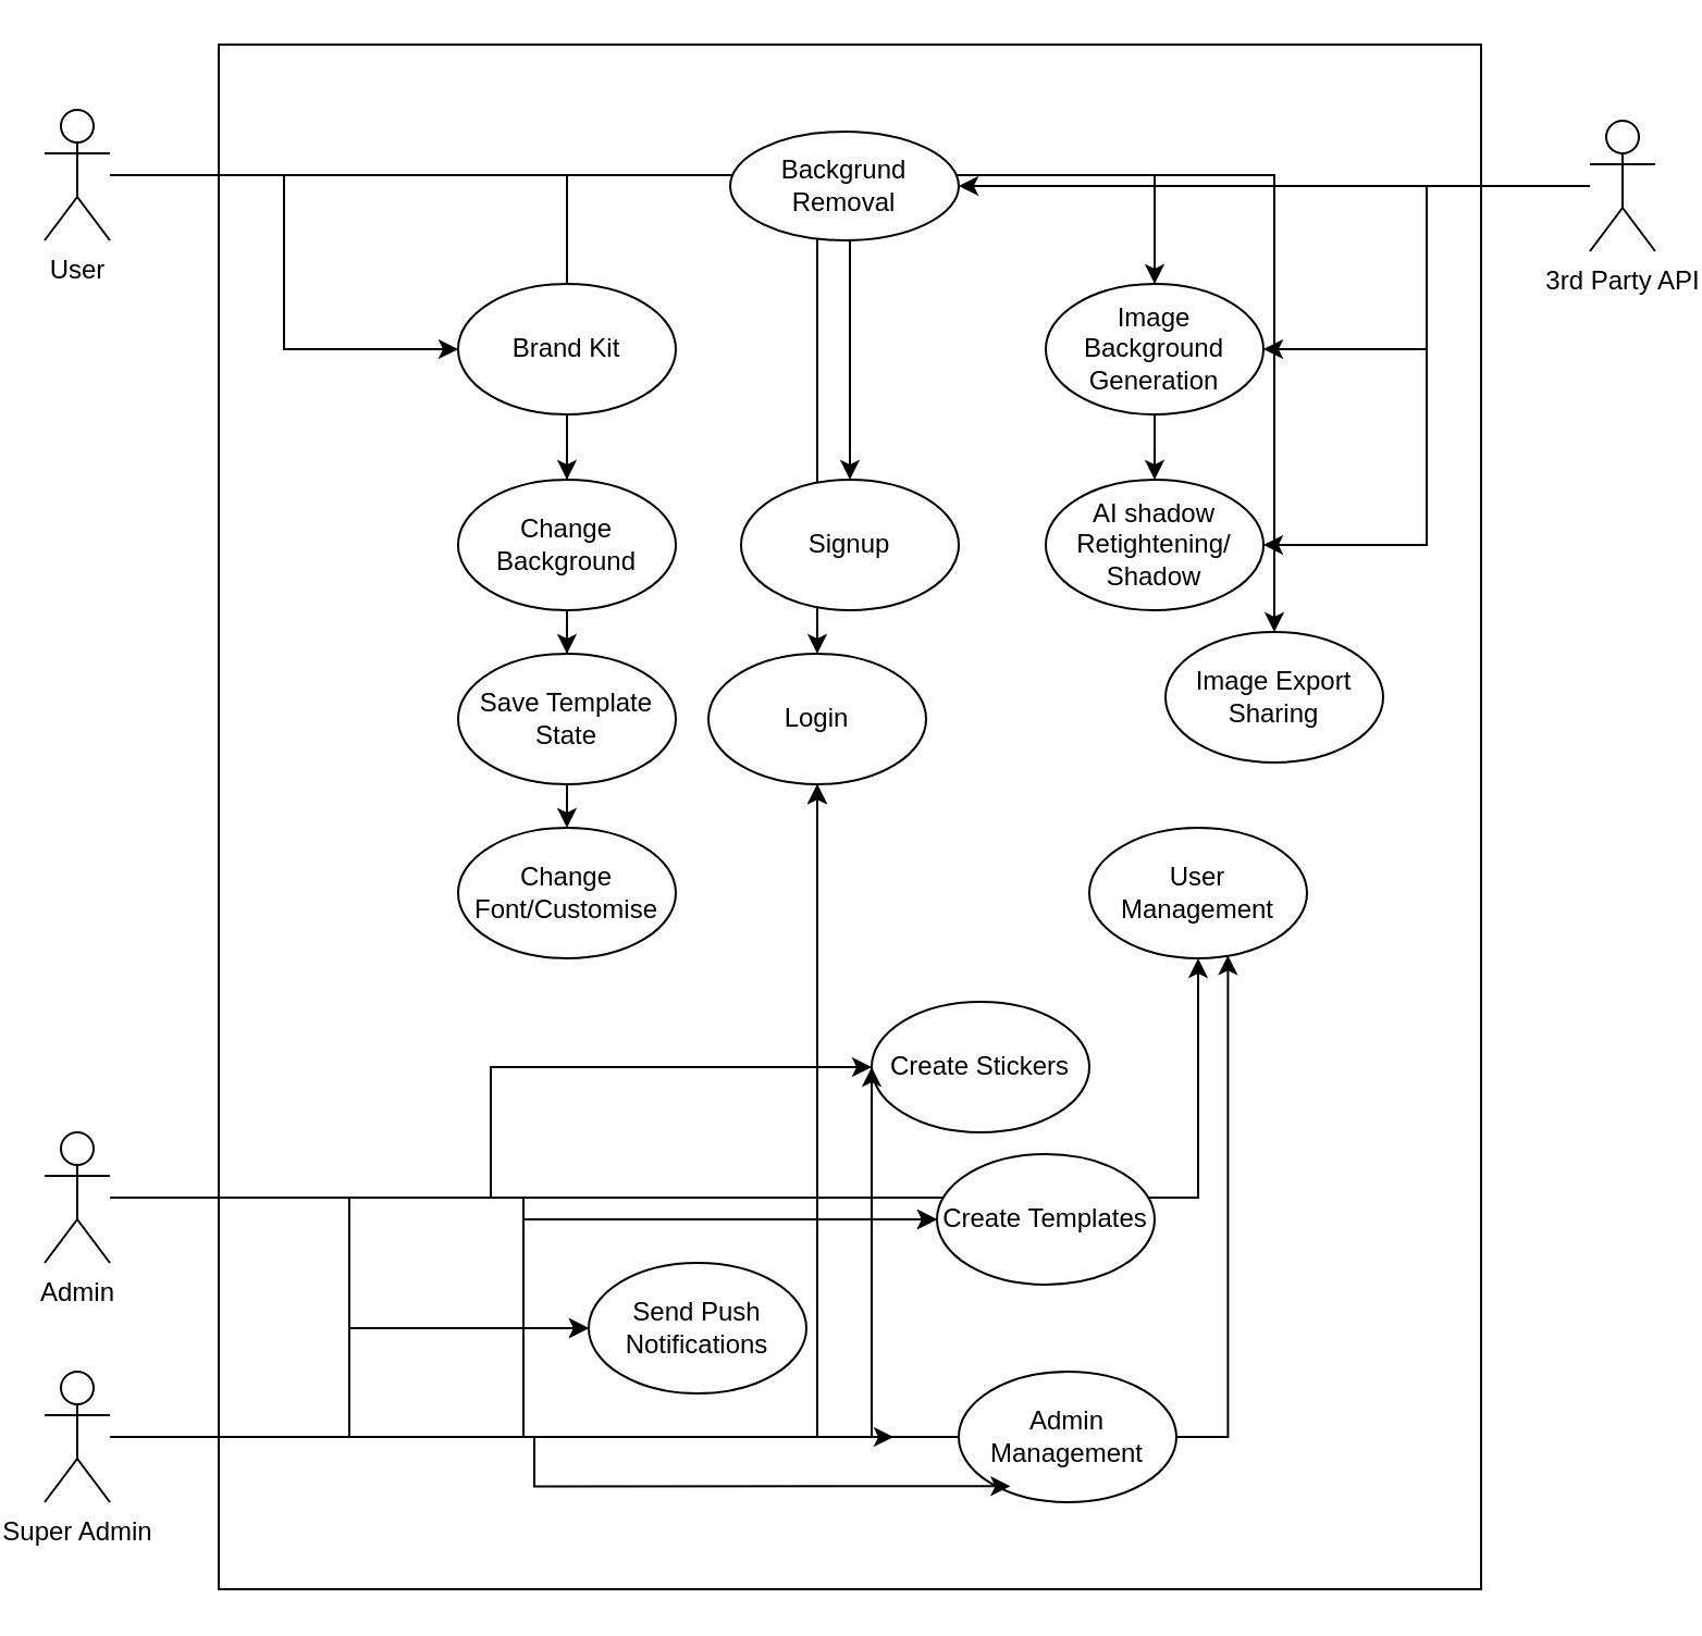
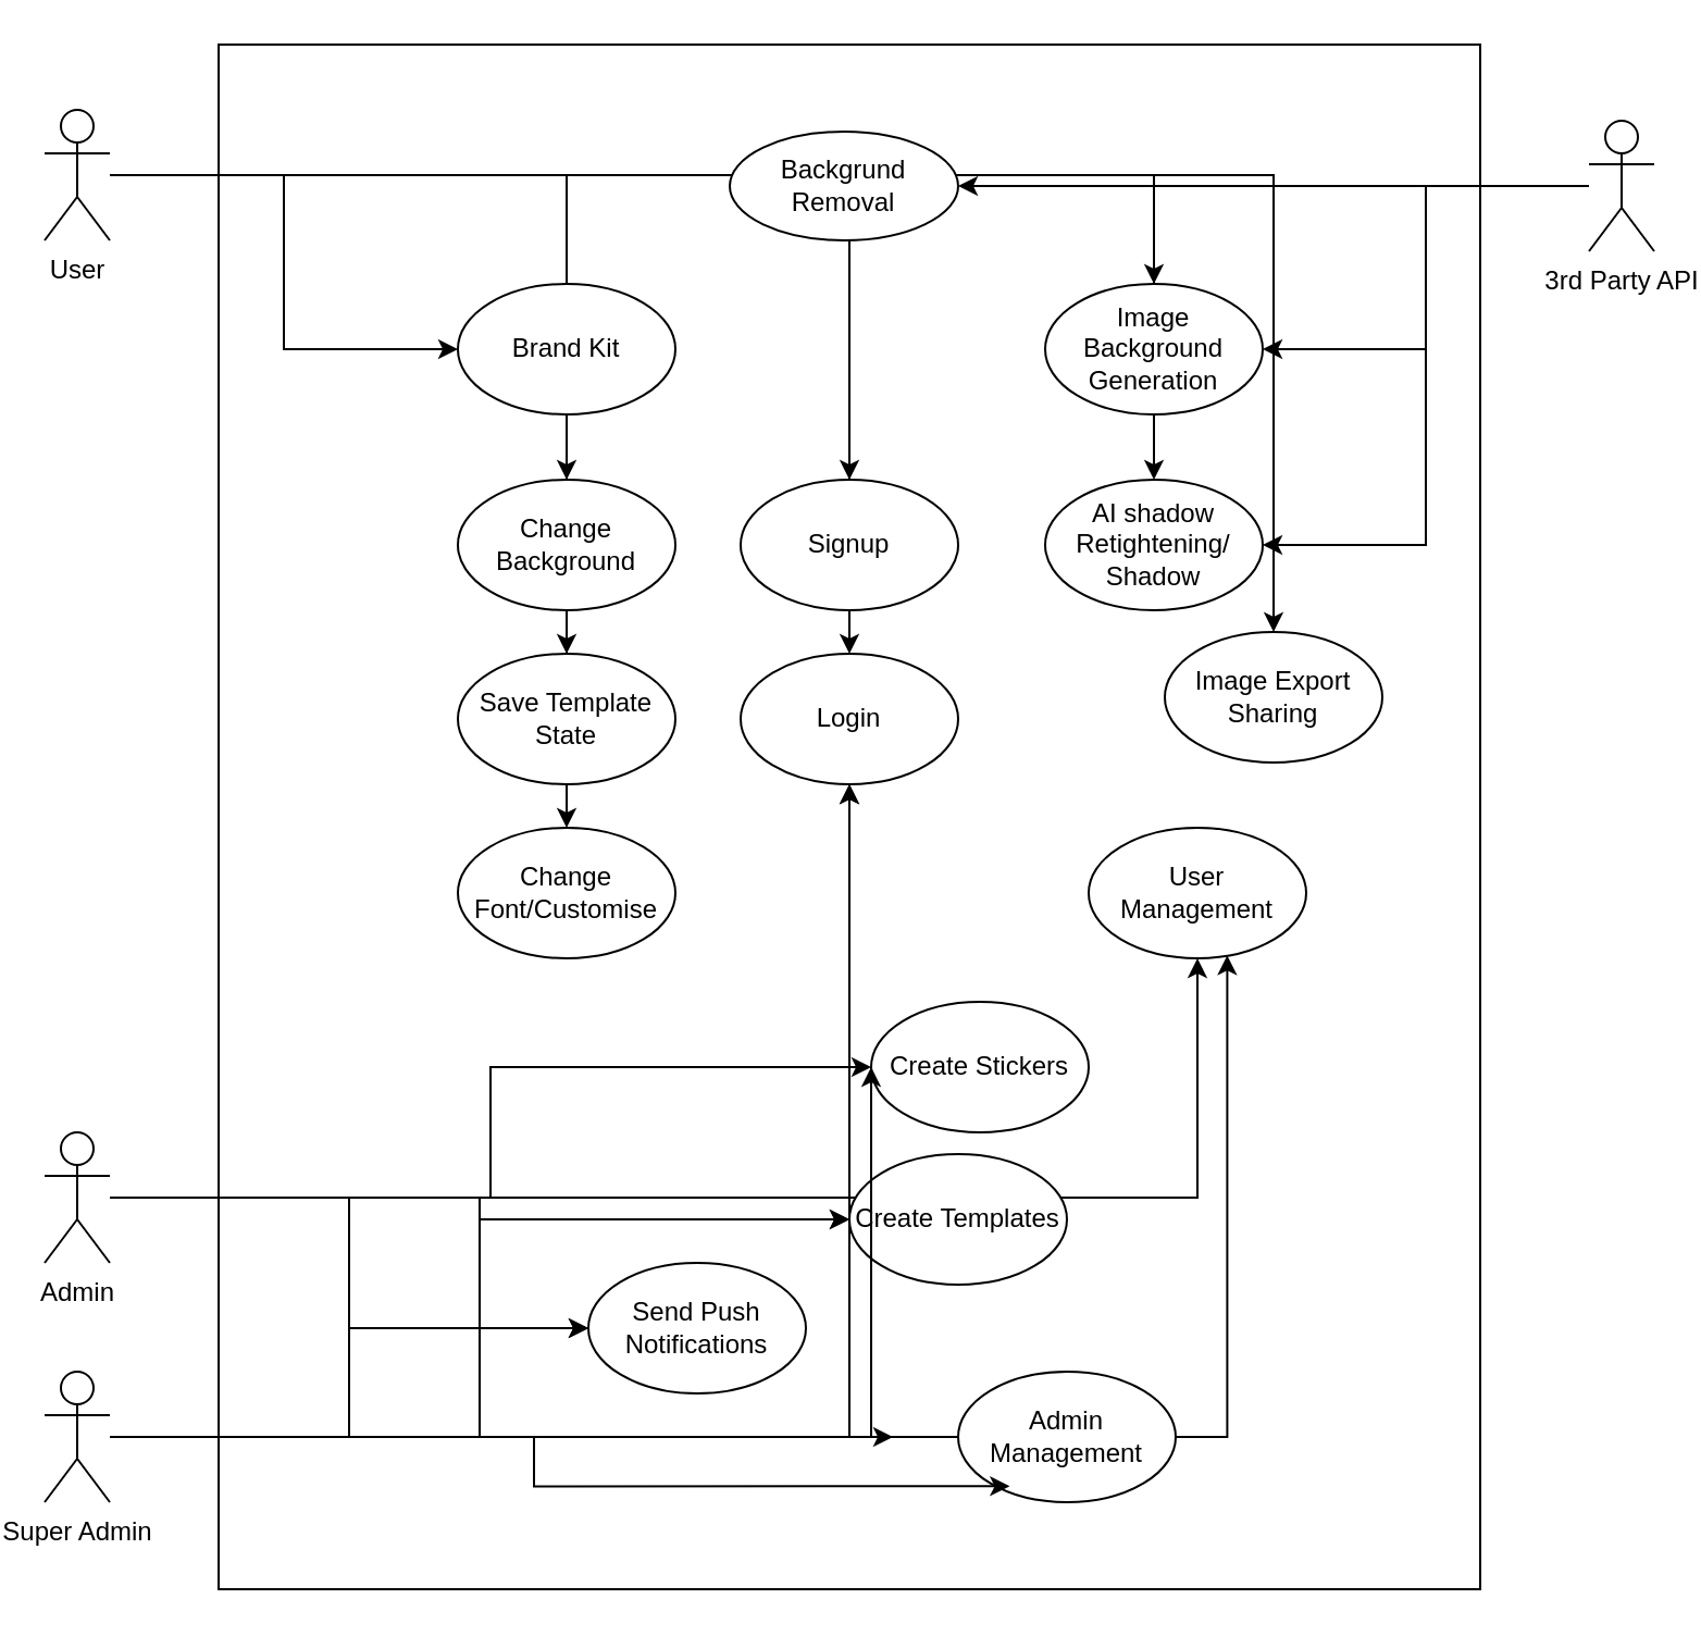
  <mxCell id="0" />
  <mxCell id="1" parent="0" />
  <mxCell id="2" value="" style="rounded=0;whiteSpace=wrap;html=1;" vertex="1" parent="1"><mxGeometry x="100" y="20" width="580" height="710" as="geometry" /></mxCell>
  <mxCell id="3" style="edgeStyle=orthogonalEdgeStyle;rounded=0;orthogonalLoop=1;jettySize=auto;html=1;entryX=0;entryY=0.5;entryDx=0;entryDy=0;" edge="1" parent="1" source="12" target="24"><mxGeometry relative="1" as="geometry" /></mxCell>
  <mxCell id="4" style="edgeStyle=orthogonalEdgeStyle;rounded=0;orthogonalLoop=1;jettySize=auto;html=1;" edge="1" parent="1" source="12" target="21"><mxGeometry relative="1" as="geometry" /></mxCell>
  <mxCell id="5" style="edgeStyle=orthogonalEdgeStyle;rounded=0;orthogonalLoop=1;jettySize=auto;html=1;" edge="1" parent="1" source="12" target="19"><mxGeometry relative="1" as="geometry" /></mxCell>
  <mxCell id="6" style="edgeStyle=orthogonalEdgeStyle;rounded=0;orthogonalLoop=1;jettySize=auto;html=1;" edge="1" parent="1" source="12" target="25"><mxGeometry relative="1" as="geometry" /></mxCell>
  <mxCell id="7" style="edgeStyle=orthogonalEdgeStyle;rounded=0;orthogonalLoop=1;jettySize=auto;html=1;" edge="1" parent="1" source="12" target="27"><mxGeometry relative="1" as="geometry" /></mxCell>
  <mxCell id="8" style="edgeStyle=orthogonalEdgeStyle;rounded=0;orthogonalLoop=1;jettySize=auto;html=1;" edge="1" parent="1" source="12" target="31"><mxGeometry relative="1" as="geometry" /></mxCell>
  <mxCell id="9" style="edgeStyle=orthogonalEdgeStyle;rounded=0;orthogonalLoop=1;jettySize=auto;html=1;" edge="1" parent="1" source="12" target="28"><mxGeometry relative="1" as="geometry" /></mxCell>
  <mxCell id="10" style="edgeStyle=orthogonalEdgeStyle;rounded=0;orthogonalLoop=1;jettySize=auto;html=1;" edge="1" parent="1" source="12" target="30"><mxGeometry relative="1" as="geometry" /></mxCell>
  <mxCell id="11" style="edgeStyle=orthogonalEdgeStyle;rounded=0;orthogonalLoop=1;jettySize=auto;html=1;" edge="1" parent="1" source="12" target="29"><mxGeometry relative="1" as="geometry" /></mxCell>
  <mxCell id="12" value="User&lt;div&gt;&lt;br&gt;&lt;/div&gt;" style="shape=umlActor;verticalLabelPosition=bottom;verticalAlign=top;html=1;outlineConnect=0;" vertex="1" parent="1"><mxGeometry x="20" y="50" width="30" height="60" as="geometry" /></mxCell>
  <mxCell id="13" style="edgeStyle=orthogonalEdgeStyle;rounded=0;orthogonalLoop=1;jettySize=auto;html=1;" edge="1" parent="1" source="18" target="26"><mxGeometry relative="1" as="geometry" /></mxCell>
  <mxCell id="14" style="edgeStyle=orthogonalEdgeStyle;rounded=0;orthogonalLoop=1;jettySize=auto;html=1;" edge="1" parent="1" source="18" target="23"><mxGeometry relative="1" as="geometry" /></mxCell>
  <mxCell id="15" style="edgeStyle=orthogonalEdgeStyle;rounded=0;orthogonalLoop=1;jettySize=auto;html=1;" edge="1" parent="1" source="18" target="22"><mxGeometry relative="1" as="geometry" /></mxCell>
  <mxCell id="16" style="edgeStyle=orthogonalEdgeStyle;rounded=0;orthogonalLoop=1;jettySize=auto;html=1;entryX=0.5;entryY=1;entryDx=0;entryDy=0;" edge="1" parent="1" source="18" target="19"><mxGeometry relative="1" as="geometry" /></mxCell>
  <mxCell id="17" style="edgeStyle=orthogonalEdgeStyle;rounded=0;orthogonalLoop=1;jettySize=auto;html=1;" edge="1" parent="1" source="18" target="45"><mxGeometry relative="1" as="geometry" /></mxCell>
  <mxCell id="18" value="Admin&lt;div&gt;&lt;br&gt;&lt;/div&gt;" style="shape=umlActor;verticalLabelPosition=bottom;verticalAlign=top;html=1;outlineConnect=0;" vertex="1" parent="1"><mxGeometry x="20" y="520" width="30" height="60" as="geometry" /></mxCell>
- <mxCell id="19" value="Login" style="ellipse;whiteSpace=wrap;html=1;" vertex="1" parent="1"><mxGeometry x="325" y="300" width="100" height="60" as="geometry" /></mxCell>
+ <mxCell id="19" value="Login" style="ellipse;whiteSpace=wrap;html=1;" vertex="1" parent="1"><mxGeometry x="340" y="300" width="100" height="60" as="geometry" /></mxCell>
  <mxCell id="20" value="Backgrund Removal" style="ellipse;whiteSpace=wrap;html=1;" vertex="1" parent="1"><mxGeometry x="335" y="60" width="105" height="50" as="geometry" /></mxCell>
  <mxCell id="21" value="Signup" style="ellipse;whiteSpace=wrap;html=1;" vertex="1" parent="1"><mxGeometry x="340" y="220" width="100" height="60" as="geometry" /></mxCell>
  <mxCell id="22" value="User Management" style="ellipse;whiteSpace=wrap;html=1;" vertex="1" parent="1"><mxGeometry x="500" y="380" width="100" height="60" as="geometry" /></mxCell>
  <mxCell id="23" value="Create Stickers" style="ellipse;whiteSpace=wrap;html=1;" vertex="1" parent="1"><mxGeometry x="400" y="460" width="100" height="60" as="geometry" /></mxCell>
  <mxCell id="24" value="Brand Kit" style="ellipse;whiteSpace=wrap;html=1;" vertex="1" parent="1"><mxGeometry x="210" y="130" width="100" height="60" as="geometry" /></mxCell>
  <mxCell id="25" value="Change Background" style="ellipse;whiteSpace=wrap;html=1;" vertex="1" parent="1"><mxGeometry x="210" y="220" width="100" height="60" as="geometry" /></mxCell>
- <mxCell id="26" value="Create Templates" style="ellipse;whiteSpace=wrap;html=1;" vertex="1" parent="1"><mxGeometry x="430" y="530" width="100" height="60" as="geometry" /></mxCell>
+ <mxCell id="26" value="Create Templates" style="ellipse;whiteSpace=wrap;html=1;" vertex="1" parent="1"><mxGeometry x="390" y="530" width="100" height="60" as="geometry" /></mxCell>
  <mxCell id="27" value="Save Template State" style="ellipse;whiteSpace=wrap;html=1;" vertex="1" parent="1"><mxGeometry x="210" y="300" width="100" height="60" as="geometry" /></mxCell>
  <mxCell id="28" value="Image Background Generation" style="ellipse;whiteSpace=wrap;html=1;" vertex="1" parent="1"><mxGeometry x="480" y="130" width="100" height="60" as="geometry" /></mxCell>
  <mxCell id="29" value="AI shadow Retightening/&lt;div&gt;Shadow&lt;/div&gt;" style="ellipse;whiteSpace=wrap;html=1;" vertex="1" parent="1"><mxGeometry x="480" y="220" width="100" height="60" as="geometry" /></mxCell>
  <mxCell id="30" value="Image Export Sharing" style="ellipse;whiteSpace=wrap;html=1;" vertex="1" parent="1"><mxGeometry x="535" y="290" width="100" height="60" as="geometry" /></mxCell>
  <mxCell id="31" value="Change Font/Customise" style="ellipse;whiteSpace=wrap;html=1;" vertex="1" parent="1"><mxGeometry x="210" y="380" width="100" height="60" as="geometry" /></mxCell>
  <mxCell id="32" style="edgeStyle=orthogonalEdgeStyle;rounded=0;orthogonalLoop=1;jettySize=auto;html=1;" edge="1" parent="1" source="35" target="20"><mxGeometry relative="1" as="geometry" /></mxCell>
  <mxCell id="33" style="edgeStyle=orthogonalEdgeStyle;rounded=0;orthogonalLoop=1;jettySize=auto;html=1;entryX=1;entryY=0.5;entryDx=0;entryDy=0;" edge="1" parent="1" source="35" target="28"><mxGeometry relative="1" as="geometry" /></mxCell>
  <mxCell id="34" style="edgeStyle=orthogonalEdgeStyle;rounded=0;orthogonalLoop=1;jettySize=auto;html=1;entryX=1;entryY=0.5;entryDx=0;entryDy=0;" edge="1" parent="1" source="35" target="29"><mxGeometry relative="1" as="geometry" /></mxCell>
  <mxCell id="35" value="3rd Party API" style="shape=umlActor;verticalLabelPosition=bottom;verticalAlign=top;html=1;outlineConnect=0;" vertex="1" parent="1"><mxGeometry x="730" y="55" width="30" height="60" as="geometry" /></mxCell>
  <mxCell id="36" style="edgeStyle=orthogonalEdgeStyle;rounded=0;orthogonalLoop=1;jettySize=auto;html=1;" edge="1" parent="1" source="41"><mxGeometry relative="1" as="geometry"><mxPoint x="410" y="660" as="targetPoint" /></mxGeometry></mxCell>
  <mxCell id="37" style="edgeStyle=orthogonalEdgeStyle;rounded=0;orthogonalLoop=1;jettySize=auto;html=1;entryX=0;entryY=0.5;entryDx=0;entryDy=0;" edge="1" parent="1" source="41" target="26"><mxGeometry relative="1" as="geometry" /></mxCell>
  <mxCell id="38" style="edgeStyle=orthogonalEdgeStyle;rounded=0;orthogonalLoop=1;jettySize=auto;html=1;" edge="1" parent="1" source="41" target="23"><mxGeometry relative="1" as="geometry"><Array as="points"><mxPoint x="400" y="660" /></Array></mxGeometry></mxCell>
  <mxCell id="39" style="edgeStyle=orthogonalEdgeStyle;rounded=0;orthogonalLoop=1;jettySize=auto;html=1;" edge="1" parent="1" source="41" target="19"><mxGeometry relative="1" as="geometry" /></mxCell>
  <mxCell id="40" style="edgeStyle=orthogonalEdgeStyle;rounded=0;orthogonalLoop=1;jettySize=auto;html=1;" edge="1" parent="1" source="41" target="45"><mxGeometry relative="1" as="geometry" /></mxCell>
  <mxCell id="41" value="&lt;div&gt;Super Admin&lt;/div&gt;&lt;div&gt;&lt;br&gt;&lt;/div&gt;" style="shape=umlActor;verticalLabelPosition=bottom;verticalAlign=top;html=1;outlineConnect=0;" vertex="1" parent="1"><mxGeometry x="20" y="630" width="30" height="60" as="geometry" /></mxCell>
  <mxCell id="42" style="edgeStyle=orthogonalEdgeStyle;rounded=0;orthogonalLoop=1;jettySize=auto;html=1;entryX=0.637;entryY=0.978;entryDx=0;entryDy=0;entryPerimeter=0;" edge="1" parent="1" source="41" target="22"><mxGeometry relative="1" as="geometry" /></mxCell>
  <mxCell id="43" value="Admin Management" style="ellipse;whiteSpace=wrap;html=1;" vertex="1" parent="1"><mxGeometry x="440" y="630" width="100" height="60" as="geometry" /></mxCell>
  <mxCell id="44" style="edgeStyle=orthogonalEdgeStyle;rounded=0;orthogonalLoop=1;jettySize=auto;html=1;entryX=0.237;entryY=0.878;entryDx=0;entryDy=0;entryPerimeter=0;" edge="1" parent="1" source="41" target="43"><mxGeometry relative="1" as="geometry" /></mxCell>
  <mxCell id="45" value="Send Push Notifications" style="ellipse;whiteSpace=wrap;html=1;" vertex="1" parent="1"><mxGeometry x="270" y="580" width="100" height="60" as="geometry" /></mxCell>
